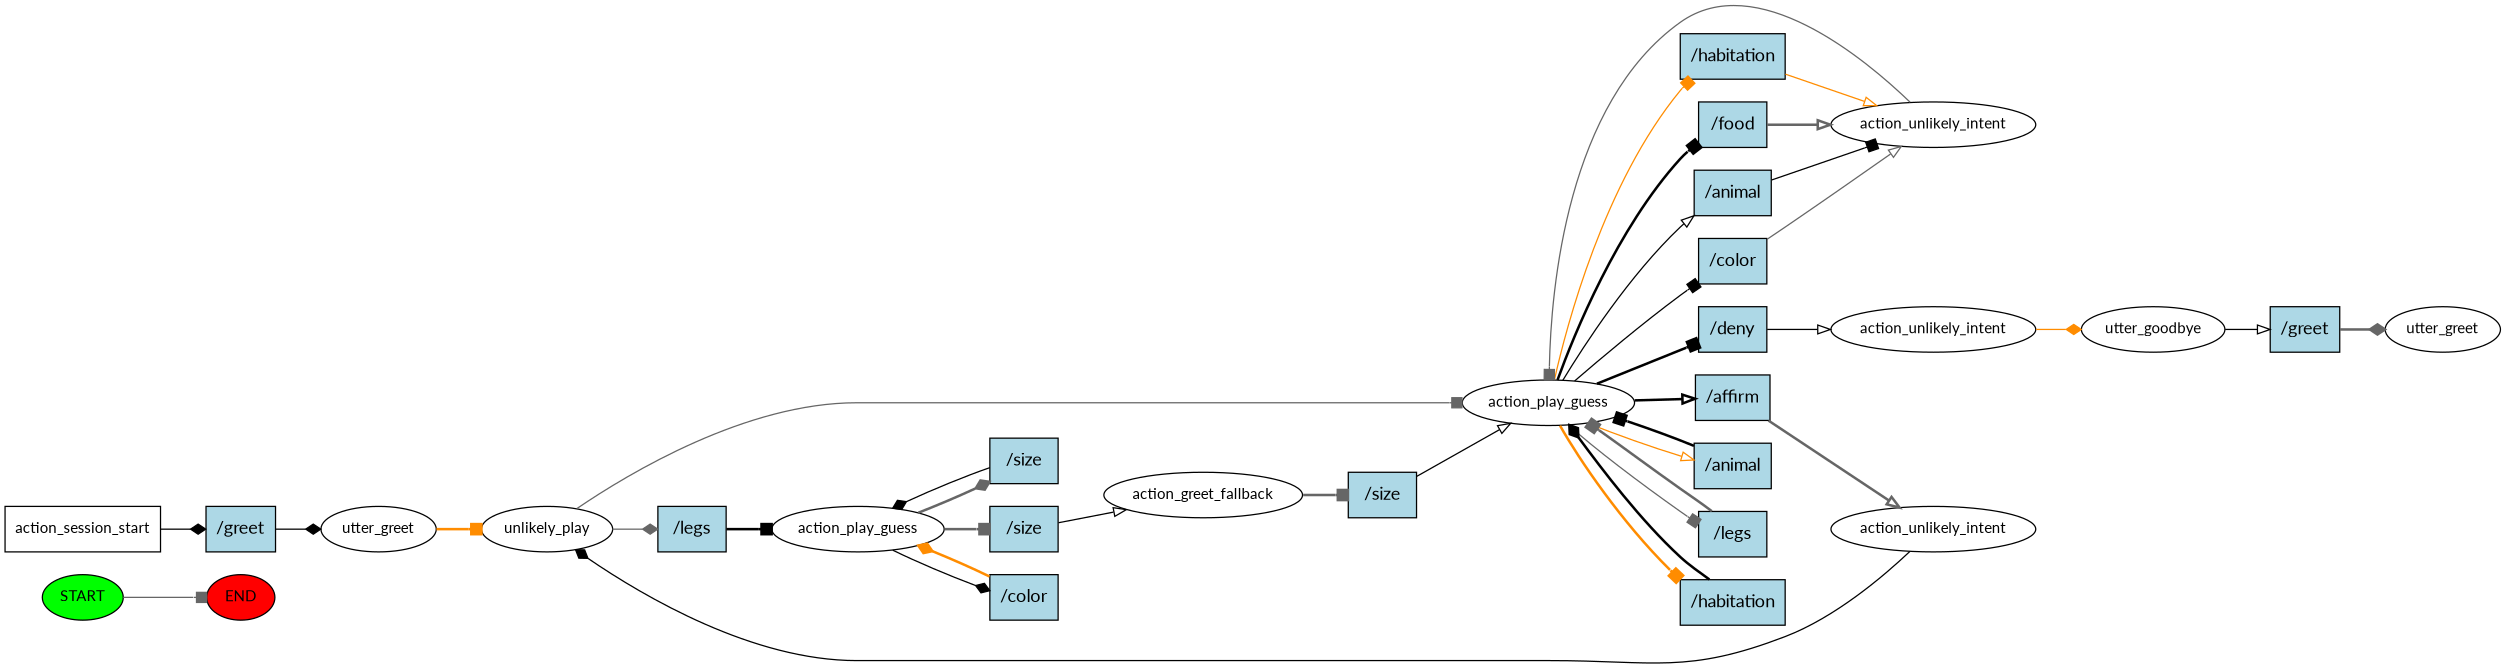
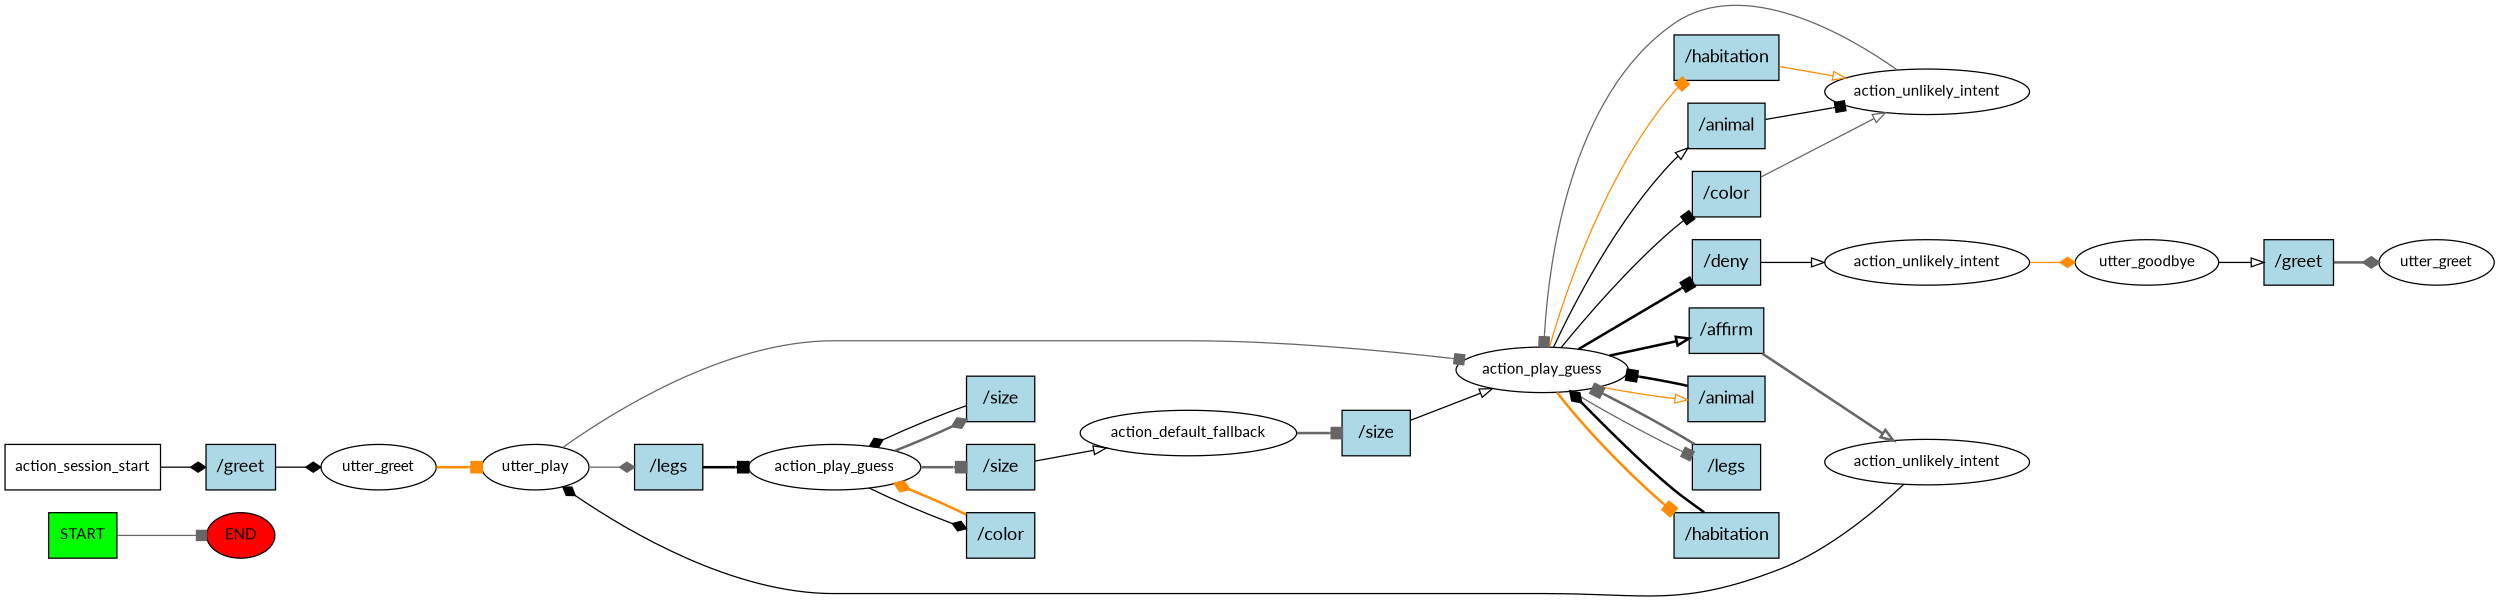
  digraph {
    fontname=Lato
    rankdir=LR
    node [fillcolor=lightblue fontname=Lato style=filled shape=rect]
    edge [arrowhead=box color=black fontname=Lato style=solid]
-   n1 [fillcolor=green fontsize=12 label=START shape=""]
+   n1 [fillcolor=green fontsize=12 label=START shape=box]
    n2 [fillcolor=red fontsize=12 label=END shape=""]
    n3 [fontsize=12 label=action_session_start shape=box fillcolor="" style=""]
    n4 [label="/greet"]
    n5 [fontsize=12 label=utter_greet fillcolor="" style="" shape=""]
-   n6 [fontsize=12 label=unlikely_play fillcolor="" style="" shape=""]
+   n6 [fontsize=12 label=utter_play fillcolor="" style="" shape=""]
    n7 [fontsize=12 label=action_play_guess fillcolor="" style="" shape=""]
    n8 [label="/legs"]
    n9 [label="/habitation"]
-   n10 [label="/food"]
    n11 [label="/animal"]
    n12 [label="/color"]
    n13 [label="/affirm"]
    n14 [label="/deny"]
    n15 [label="/animal"]
    n16 [label="/legs"]
    n17 [label="/habitation"]
    n18 [fontsize=12 label=action_play_guess fillcolor="" style="" shape=""]
    n19 [label="/color"]
    n20 [label="/size"]
    n21 [label="/size"]
-   n22 [fontsize=12 label=action_greet_fallback fillcolor="" style="" shape=""]
+   n22 [fontsize=12 label=action_default_fallback fillcolor="" style="" shape=""]
    n23 [label="/size"]
    n24 [fontsize=12 label=action_unlikely_intent fillcolor="" style="" shape=""]
    n25 [fontsize=12 label=action_unlikely_intent fillcolor="" style="" shape=""]
    n26 [fontsize=12 label=action_unlikely_intent fillcolor="" style="" shape=""]
    n27 [fontsize=12 label=utter_goodbye fillcolor="" style="" shape=""]
    n28 [label="/greet"]
    n29 [fontsize=12 label=utter_greet fillcolor="" style="" shape=""]
    n1 -> n2 [color=gray40]
    n3 -> n4 [arrowhead=diamond]
    n4 -> n5 [arrowhead=diamond]
    n5 -> n6 [color=darkorange style=bold]
    n6 -> n7 [color=gray40]
    n6 -> n8 [arrowhead=diamond color=gray40]
    n7 -> n9 [color=darkorange]
-   n7 -> n10 [style=bold]
    n7 -> n11 [arrowhead=onormal]
    n7 -> n12
    n7 -> n13 [arrowhead=onormal style=bold]
    n7 -> n14 [style=bold]
    n7 -> n15 [arrowhead=onormal color=darkorange]
    n7 -> n16 [color=gray40]
    n7 -> n17 [color=darkorange style=bold]
    n8 -> n18 [style=bold]
    n9 -> n24 [arrowhead=onormal color=darkorange]
-   n10 -> n24 [arrowhead=onormal color=gray40 style=bold]
    n11 -> n24
    n12 -> n24 [arrowhead=onormal color=gray40]
    n13 -> n25 [arrowhead=onormal color=gray40 style=bold]
    n14 -> n26 [arrowhead=onormal]
    n15 -> n7 [style=bold]
    n16 -> n7 [color=gray40 style=bold]
    n17 -> n7 [arrowhead=diamond style=bold]
    n18 -> n19 [arrowhead=diamond]
    n18 -> n20 [arrowhead=diamond color=gray40 style=bold]
    n18 -> n21 [color=gray40 style=bold]
    n19 -> n18 [arrowhead=diamond color=darkorange style=bold]
    n20 -> n18 [arrowhead=diamond]
    n21 -> n22 [arrowhead=onormal]
    n22 -> n23 [color=gray40 style=bold]
    n23 -> n7 [arrowhead=onormal]
    n24 -> n7 [color=gray40]
    n25 -> n6 [arrowhead=diamond]
    n26 -> n27 [arrowhead=diamond color=darkorange]
    n27 -> n28 [arrowhead=onormal]
    n28 -> n29 [arrowhead=diamond color=gray40 style=bold]
  }
